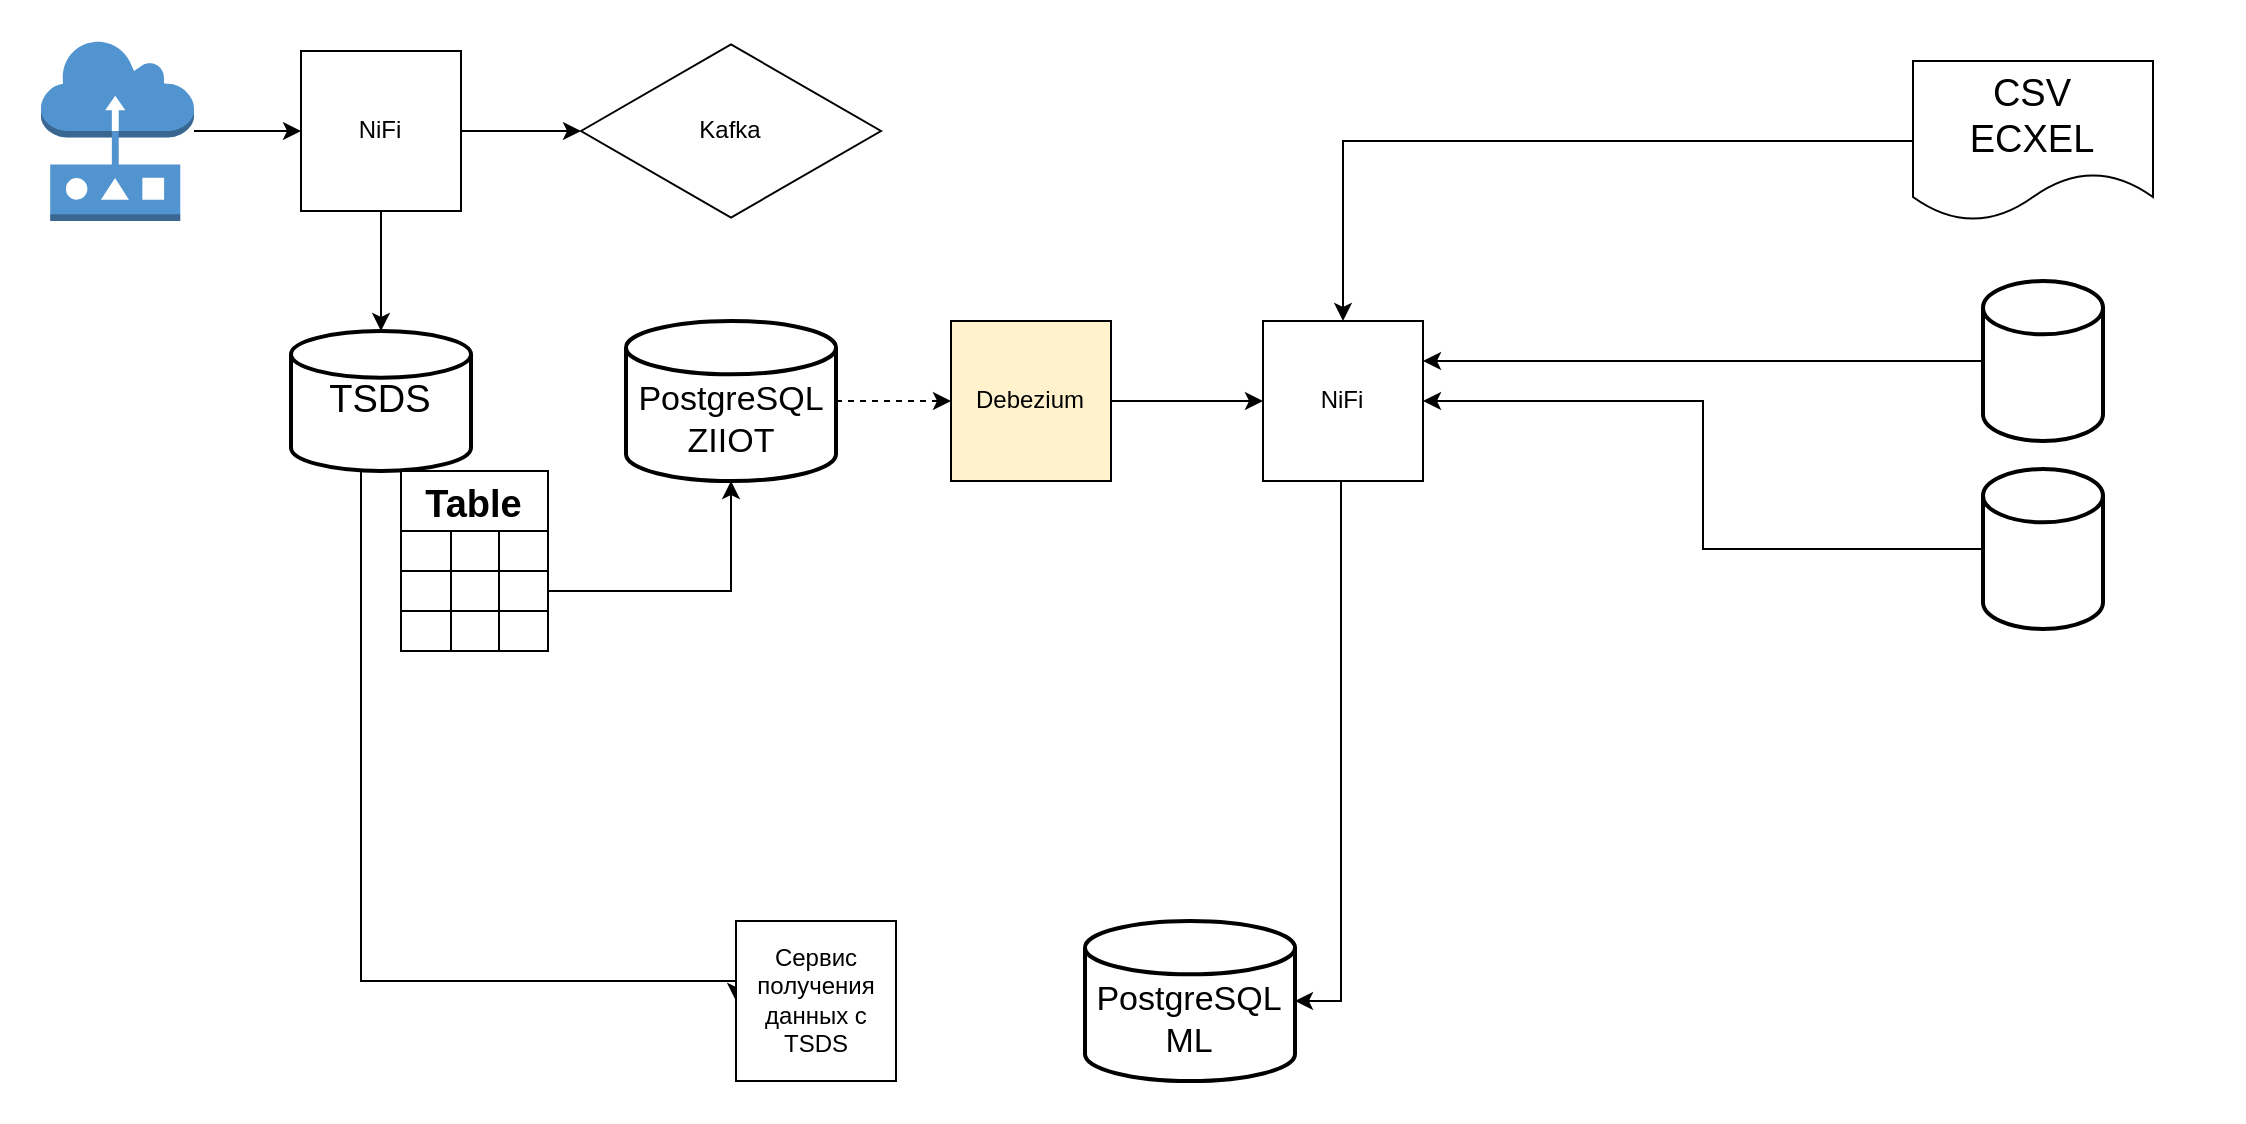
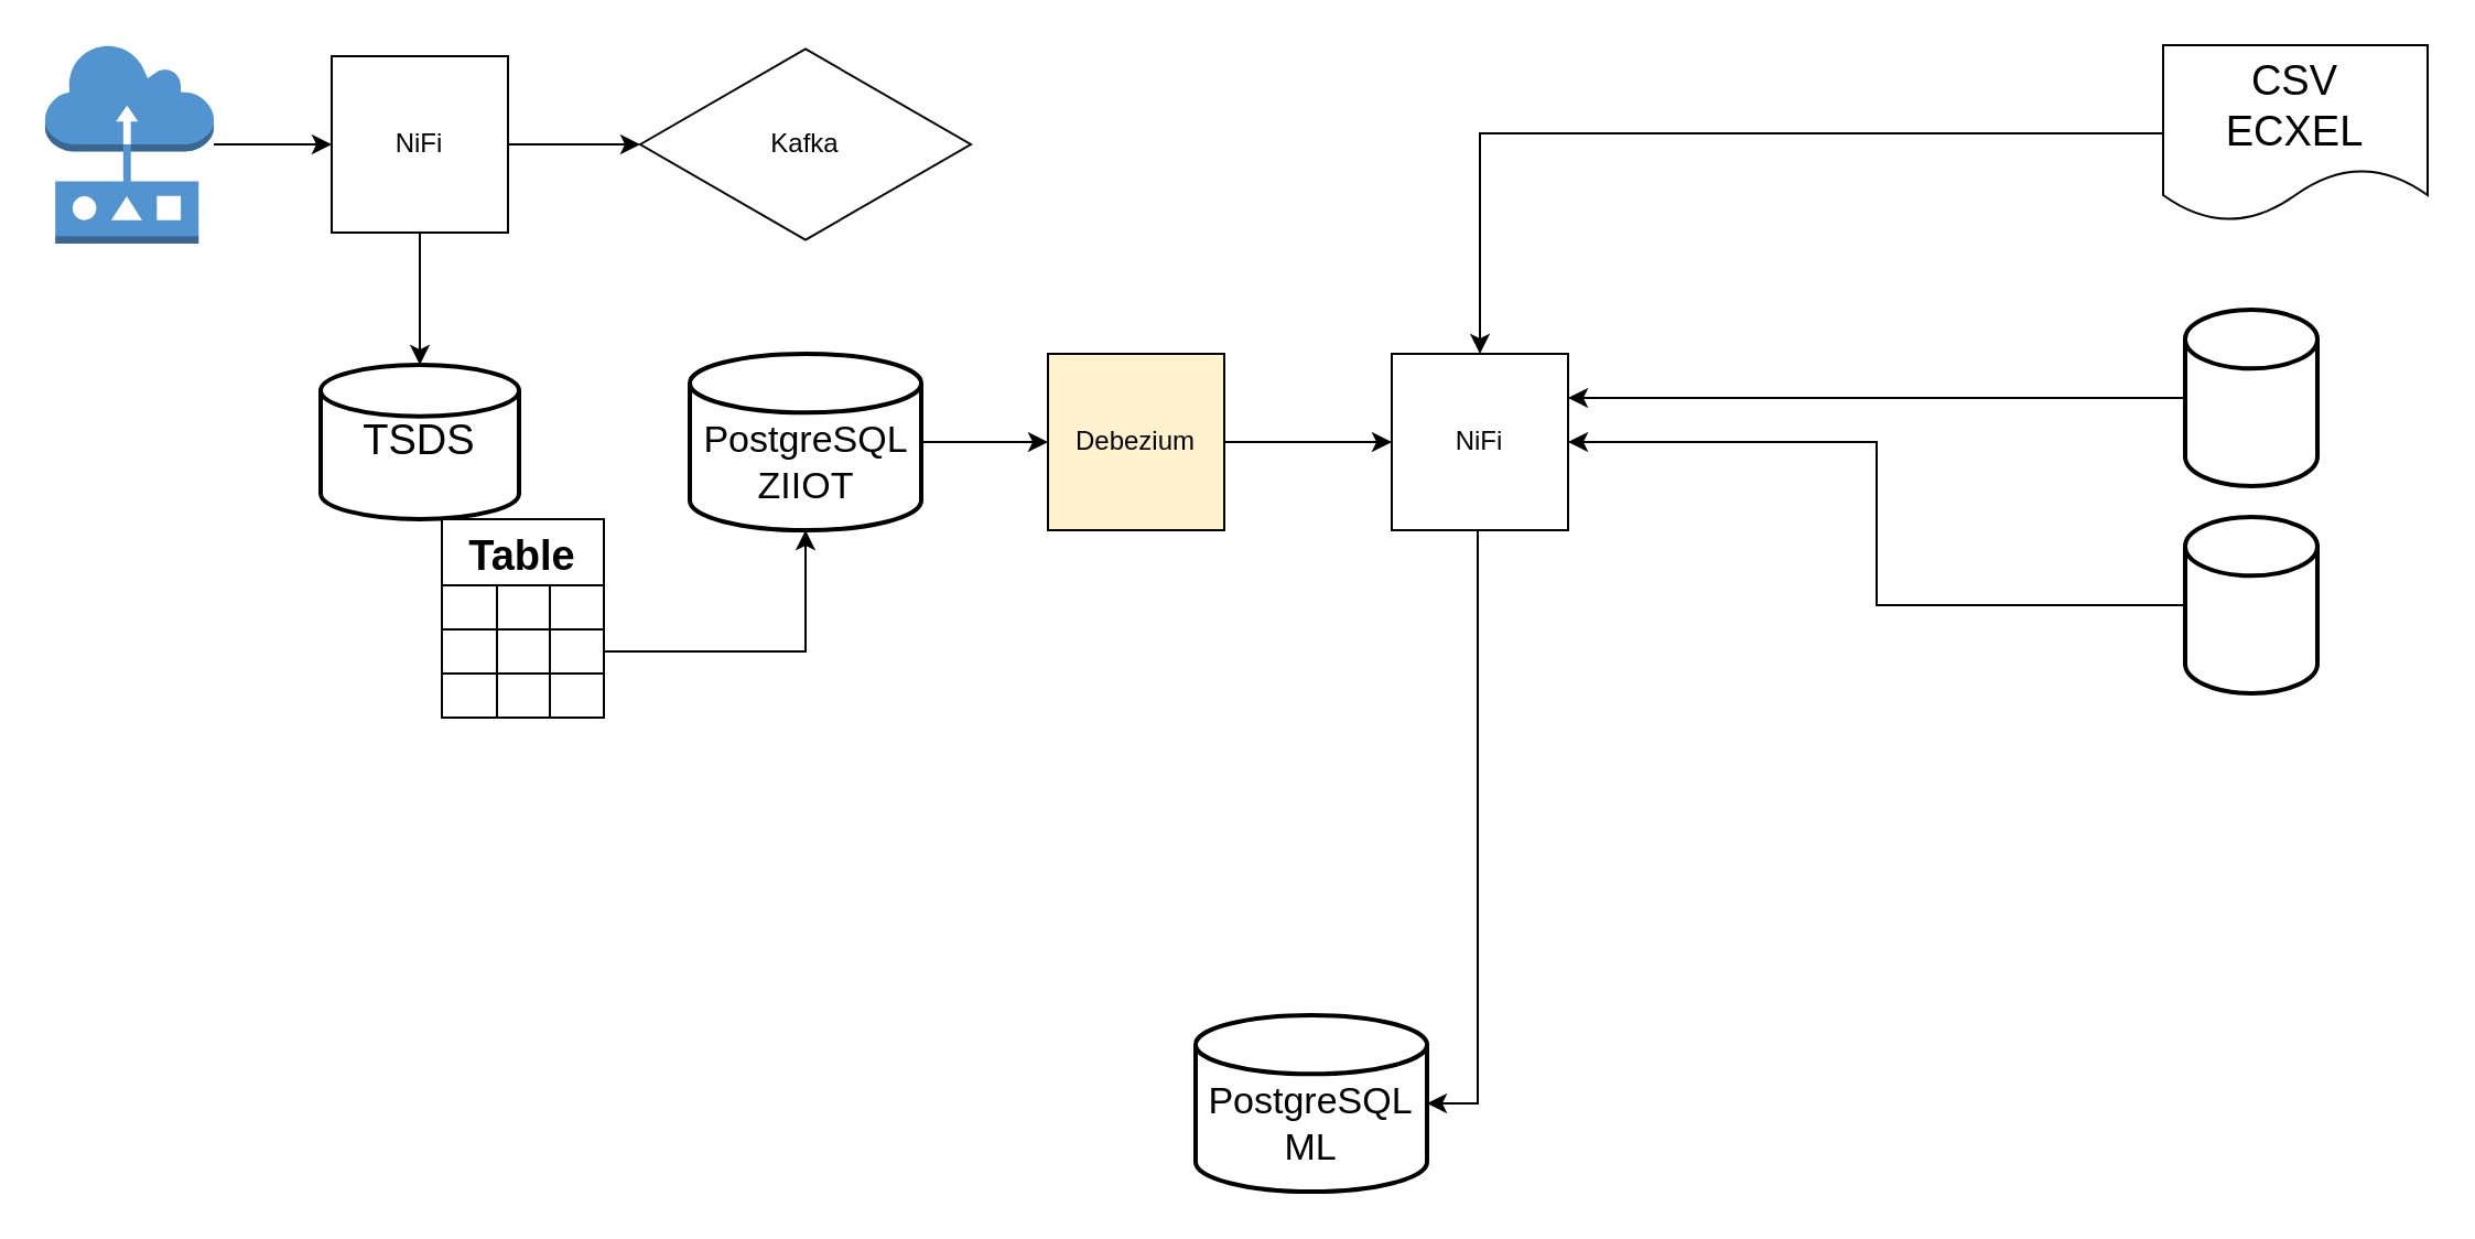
  <mxCell id="0" />
  <mxCell id="1" parent="0" />
- <mxCell id="2" style="edgeStyle=orthogonalEdgeStyle;rounded=0;orthogonalLoop=1;jettySize=auto;html=1;fontSize=19;entryX=0;entryY=0.5;entryDx=0;entryDy=0;" edge="1" parent="1" source="3" target="32"><mxGeometry relative="1" as="geometry"><mxPoint x="370" y="380" as="targetPoint" /><Array as="points"><mxPoint x="180" y="490" /><mxPoint x="368" y="490" /></Array></mxGeometry></mxCell>
  <mxCell id="3" value="TSDS" style="strokeWidth=2;html=1;shape=mxgraph.flowchart.database;whiteSpace=wrap;fontSize=19;" vertex="1" parent="1"><mxGeometry x="145" y="165" width="90" height="70" as="geometry" /></mxCell>
  <mxCell id="4" style="edgeStyle=orthogonalEdgeStyle;rounded=0;orthogonalLoop=1;jettySize=auto;html=1;" edge="1" parent="1" source="6" target="7"><mxGeometry relative="1" as="geometry" /></mxCell>
  <mxCell id="5" value="" style="edgeStyle=orthogonalEdgeStyle;rounded=0;orthogonalLoop=1;jettySize=auto;html=1;fontSize=19;" edge="1" parent="1" source="6" target="3"><mxGeometry relative="1" as="geometry" /></mxCell>
  <mxCell id="6" value="NiFi" style="whiteSpace=wrap;html=1;aspect=fixed;" vertex="1" parent="1"><mxGeometry x="150" y="25" width="80" height="80" as="geometry" /></mxCell>
  <mxCell id="7" value="Kafka" style="html=1;whiteSpace=wrap;aspect=fixed;shape=isoRectangle;" vertex="1" parent="1"><mxGeometry x="290" y="20" width="150" height="90" as="geometry" /></mxCell>
  <mxCell id="8" style="edgeStyle=orthogonalEdgeStyle;rounded=0;orthogonalLoop=1;jettySize=auto;html=1;" edge="1" parent="1" source="9" target="6"><mxGeometry relative="1" as="geometry" /></mxCell>
  <mxCell id="9" value="" style="outlineConnect=0;dashed=0;verticalLabelPosition=bottom;verticalAlign=top;align=center;html=1;shape=mxgraph.aws3.sensor;fillColor=#5294CF;gradientColor=none;" vertex="1" parent="1"><mxGeometry x="20" y="20" width="76.5" height="90" as="geometry" /></mxCell>
  <mxCell id="10" style="edgeStyle=orthogonalEdgeStyle;rounded=0;orthogonalLoop=1;jettySize=auto;html=1;fontSize=19;" edge="1" parent="1" source="11" target="31"><mxGeometry relative="1" as="geometry" /></mxCell>
  <mxCell id="11" value="Debezium" style="whiteSpace=wrap;html=1;aspect=fixed;fillColor=#fff2cc;" vertex="1" parent="1"><mxGeometry x="475" y="160" width="80" height="80" as="geometry" /></mxCell>
- <mxCell id="12" value="" style="edgeStyle=orthogonalEdgeStyle;rounded=0;orthogonalLoop=1;jettySize=auto;html=1;fontSize=19;dashed=1;" edge="1" parent="1" source="13" target="11"><mxGeometry relative="1" as="geometry" /></mxCell>
+ <mxCell id="12" value="" style="edgeStyle=orthogonalEdgeStyle;rounded=0;orthogonalLoop=1;jettySize=auto;html=1;fontSize=19;" edge="1" parent="1" source="13" target="11"><mxGeometry relative="1" as="geometry" /></mxCell>
  <mxCell id="13" value="&lt;br&gt;PostgreSQL ZIIOT" style="strokeWidth=2;html=1;shape=mxgraph.flowchart.database;whiteSpace=wrap;fontSize=17;" vertex="1" parent="1"><mxGeometry x="312.5" y="160" width="105" height="80" as="geometry" /></mxCell>
  <mxCell id="14" style="edgeStyle=orthogonalEdgeStyle;rounded=0;orthogonalLoop=1;jettySize=auto;html=1;entryX=1;entryY=0.25;entryDx=0;entryDy=0;fontSize=19;" edge="1" parent="1" source="15" target="31"><mxGeometry relative="1" as="geometry" /></mxCell>
  <mxCell id="15" value="" style="strokeWidth=2;html=1;shape=mxgraph.flowchart.database;whiteSpace=wrap;" vertex="1" parent="1"><mxGeometry x="991" y="140" width="60" height="80" as="geometry" /></mxCell>
  <mxCell id="16" value="&lt;br&gt;PostgreSQL ML" style="strokeWidth=2;html=1;shape=mxgraph.flowchart.database;whiteSpace=wrap;fontSize=17;" vertex="1" parent="1"><mxGeometry x="542" y="460" width="105" height="80" as="geometry" /></mxCell>
  <mxCell id="17" value="Table" style="shape=table;startSize=30;container=1;collapsible=0;childLayout=tableLayout;fontStyle=1;align=center;pointerEvents=1;fontSize=19;" vertex="1" parent="1"><mxGeometry x="200" y="235" width="73.5" height="90" as="geometry" /></mxCell>
  <mxCell id="18" value="" style="shape=partialRectangle;html=1;whiteSpace=wrap;collapsible=0;dropTarget=0;pointerEvents=0;fillColor=none;top=0;left=0;bottom=0;right=0;points=[[0,0.5],[1,0.5]];portConstraint=eastwest;fontSize=19;" vertex="1" parent="17"><mxGeometry y="30" width="73.5" height="20" as="geometry" /></mxCell>
  <mxCell id="19" value="" style="shape=partialRectangle;html=1;whiteSpace=wrap;connectable=0;fillColor=none;top=0;left=0;bottom=0;right=0;overflow=hidden;pointerEvents=1;fontSize=19;" vertex="1" parent="18"><mxGeometry width="25" height="20" as="geometry"><mxRectangle width="25" height="20" as="alternateBounds" /></mxGeometry></mxCell>
  <mxCell id="20" value="" style="shape=partialRectangle;html=1;whiteSpace=wrap;connectable=0;fillColor=none;top=0;left=0;bottom=0;right=0;overflow=hidden;pointerEvents=1;fontSize=19;" vertex="1" parent="18"><mxGeometry x="25" width="24" height="20" as="geometry"><mxRectangle width="24" height="20" as="alternateBounds" /></mxGeometry></mxCell>
  <mxCell id="21" value="" style="shape=partialRectangle;html=1;whiteSpace=wrap;connectable=0;fillColor=none;top=0;left=0;bottom=0;right=0;overflow=hidden;pointerEvents=1;fontSize=19;" vertex="1" parent="18"><mxGeometry x="49" width="25" height="20" as="geometry"><mxRectangle width="25" height="20" as="alternateBounds" /></mxGeometry></mxCell>
  <mxCell id="22" value="" style="shape=partialRectangle;html=1;whiteSpace=wrap;collapsible=0;dropTarget=0;pointerEvents=0;fillColor=none;top=0;left=0;bottom=0;right=0;points=[[0,0.5],[1,0.5]];portConstraint=eastwest;fontSize=19;" vertex="1" parent="17"><mxGeometry y="50" width="73.5" height="20" as="geometry" /></mxCell>
  <mxCell id="23" value="" style="shape=partialRectangle;html=1;whiteSpace=wrap;connectable=0;fillColor=none;top=0;left=0;bottom=0;right=0;overflow=hidden;pointerEvents=1;fontSize=19;" vertex="1" parent="22"><mxGeometry width="25" height="20" as="geometry"><mxRectangle width="25" height="20" as="alternateBounds" /></mxGeometry></mxCell>
  <mxCell id="24" value="" style="shape=partialRectangle;html=1;whiteSpace=wrap;connectable=0;fillColor=none;top=0;left=0;bottom=0;right=0;overflow=hidden;pointerEvents=1;fontSize=19;" vertex="1" parent="22"><mxGeometry x="25" width="24" height="20" as="geometry"><mxRectangle width="24" height="20" as="alternateBounds" /></mxGeometry></mxCell>
  <mxCell id="25" value="" style="shape=partialRectangle;html=1;whiteSpace=wrap;connectable=0;fillColor=none;top=0;left=0;bottom=0;right=0;overflow=hidden;pointerEvents=1;fontSize=19;" vertex="1" parent="22"><mxGeometry x="49" width="25" height="20" as="geometry"><mxRectangle width="25" height="20" as="alternateBounds" /></mxGeometry></mxCell>
  <mxCell id="26" value="" style="shape=partialRectangle;html=1;whiteSpace=wrap;collapsible=0;dropTarget=0;pointerEvents=0;fillColor=none;top=0;left=0;bottom=0;right=0;points=[[0,0.5],[1,0.5]];portConstraint=eastwest;fontSize=19;" vertex="1" parent="17"><mxGeometry y="70" width="73.5" height="20" as="geometry" /></mxCell>
  <mxCell id="27" value="" style="shape=partialRectangle;html=1;whiteSpace=wrap;connectable=0;fillColor=none;top=0;left=0;bottom=0;right=0;overflow=hidden;pointerEvents=1;fontSize=19;" vertex="1" parent="26"><mxGeometry width="25" height="20" as="geometry"><mxRectangle width="25" height="20" as="alternateBounds" /></mxGeometry></mxCell>
  <mxCell id="28" value="" style="shape=partialRectangle;html=1;whiteSpace=wrap;connectable=0;fillColor=none;top=0;left=0;bottom=0;right=0;overflow=hidden;pointerEvents=1;fontSize=19;" vertex="1" parent="26"><mxGeometry x="25" width="24" height="20" as="geometry"><mxRectangle width="24" height="20" as="alternateBounds" /></mxGeometry></mxCell>
  <mxCell id="29" value="" style="shape=partialRectangle;html=1;whiteSpace=wrap;connectable=0;fillColor=none;top=0;left=0;bottom=0;right=0;overflow=hidden;pointerEvents=1;fontSize=19;" vertex="1" parent="26"><mxGeometry x="49" width="25" height="20" as="geometry"><mxRectangle width="25" height="20" as="alternateBounds" /></mxGeometry></mxCell>
  <mxCell id="30" style="edgeStyle=orthogonalEdgeStyle;rounded=0;orthogonalLoop=1;jettySize=auto;html=1;entryX=1;entryY=0.5;entryDx=0;entryDy=0;entryPerimeter=0;fontSize=19;" edge="1" parent="1" source="31" target="16"><mxGeometry relative="1" as="geometry"><Array as="points"><mxPoint x="670" y="500" /></Array></mxGeometry></mxCell>
  <mxCell id="31" value="NiFi" style="whiteSpace=wrap;html=1;aspect=fixed;" vertex="1" parent="1"><mxGeometry x="631" y="160" width="80" height="80" as="geometry" /></mxCell>
- <mxCell id="32" value="Сервис получения данных с TSDS" style="whiteSpace=wrap;html=1;aspect=fixed;" vertex="1" parent="1"><mxGeometry x="367.5" y="460" width="80" height="80" as="geometry" /></mxCell>
  <mxCell id="33" style="edgeStyle=orthogonalEdgeStyle;rounded=0;orthogonalLoop=1;jettySize=auto;html=1;fontSize=19;" edge="1" parent="1" source="22" target="13"><mxGeometry relative="1" as="geometry" /></mxCell>
  <mxCell id="34" style="edgeStyle=orthogonalEdgeStyle;rounded=0;orthogonalLoop=1;jettySize=auto;html=1;fontSize=19;" edge="1" parent="1" source="35" target="31"><mxGeometry relative="1" as="geometry" /></mxCell>
  <mxCell id="35" value="" style="strokeWidth=2;html=1;shape=mxgraph.flowchart.database;whiteSpace=wrap;" vertex="1" parent="1"><mxGeometry x="991" y="234" width="60" height="80" as="geometry" /></mxCell>
  <mxCell id="36" style="edgeStyle=orthogonalEdgeStyle;rounded=0;orthogonalLoop=1;jettySize=auto;html=1;fontSize=19;" edge="1" parent="1" source="37" target="31"><mxGeometry relative="1" as="geometry" /></mxCell>
- <mxCell id="37" value="CSV&lt;br&gt;ECXEL" style="shape=document;whiteSpace=wrap;html=1;boundedLbl=1;fontSize=19;" vertex="1" parent="1"><mxGeometry x="956" y="30" width="120" height="80" as="geometry" /></mxCell>
+ <mxCell id="37" value="CSV&lt;br&gt;ECXEL" style="shape=document;whiteSpace=wrap;html=1;boundedLbl=1;fontSize=19;" vertex="1" parent="1"><mxGeometry x="981" y="20" width="120" height="80" as="geometry" /></mxCell>
